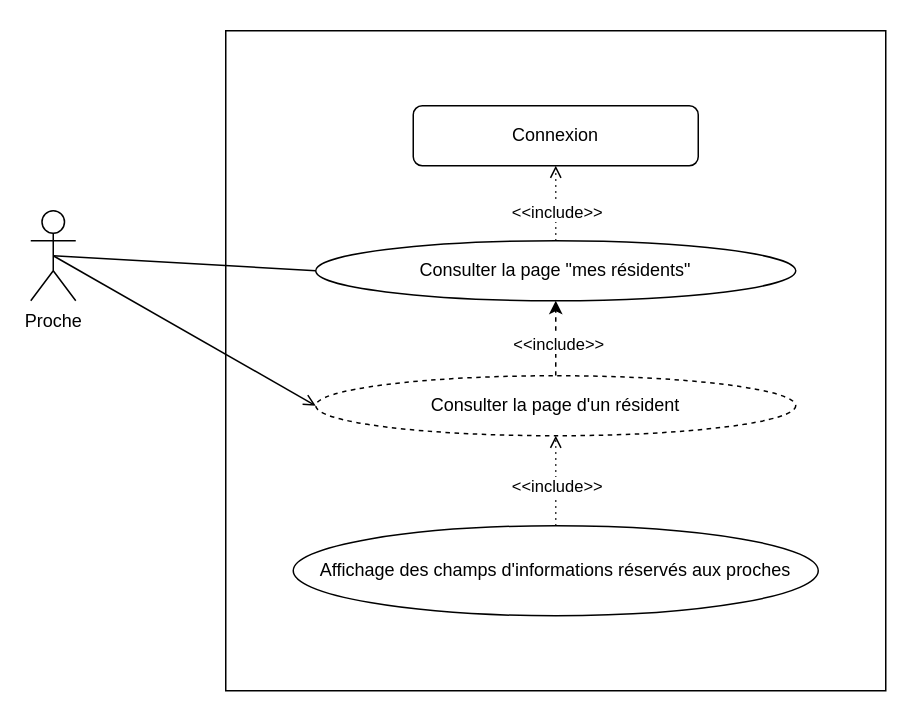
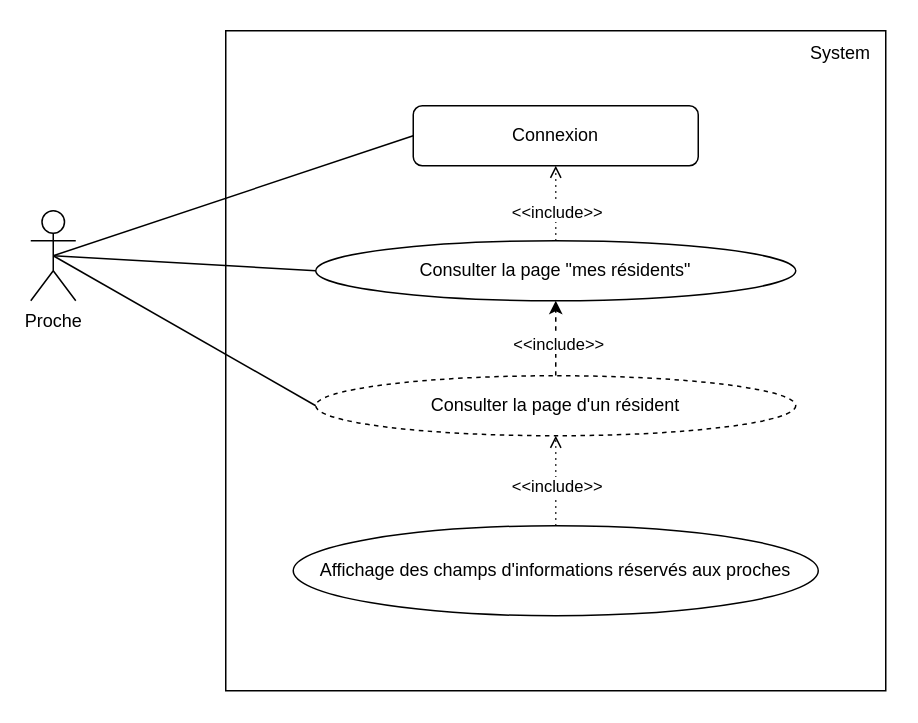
  <mxCell id="0" />
  <mxCell id="1" parent="0" />
  <mxCell id="2" value="" style="whiteSpace=wrap;html=1;aspect=fixed;" parent="1" vertex="1"><mxGeometry x="150" y="20" width="440" height="440" as="geometry" /></mxCell>
  <mxCell id="3" value="Proche" style="shape=umlActor;verticalLabelPosition=bottom;verticalAlign=top;html=1;outlineConnect=0;" parent="1" vertex="1"><mxGeometry x="20" y="140" width="30" height="60" as="geometry" /></mxCell>
+ <mxCell id="4" value="System" style="text;html=1;strokeColor=none;fillColor=none;align=center;verticalAlign=middle;whiteSpace=wrap;rounded=0;" parent="1" vertex="1"><mxGeometry x="530" y="20" width="60" height="30" as="geometry" /></mxCell>
  <mxCell id="5" value="Connexion" style="whiteSpace=wrap;html=1;rounded=1;" parent="1" vertex="1"><mxGeometry x="275" y="70" width="190" height="40" as="geometry" /></mxCell>
  <mxCell id="6" style="edgeStyle=orthogonalEdgeStyle;rounded=0;orthogonalLoop=1;jettySize=auto;html=1;exitX=0.5;exitY=0;exitDx=0;exitDy=0;entryX=0.5;entryY=1;entryDx=0;entryDy=0;dashed=1;" edge="1" parent="1" source="8" target="16"><mxGeometry relative="1" as="geometry" /></mxCell>
  <mxCell id="7" value="&amp;lt;&amp;lt;include&amp;gt;&amp;gt;" style="edgeLabel;html=1;align=center;verticalAlign=middle;resizable=0;points=[];" vertex="1" connectable="0" parent="6"><mxGeometry x="-0.136" y="-1" relative="1" as="geometry"><mxPoint as="offset" /></mxGeometry></mxCell>
  <mxCell id="8" value="Consulter la page d'un résident" style="ellipse;whiteSpace=wrap;html=1;dashed=1;" parent="1" vertex="1"><mxGeometry x="210" y="250" width="320" height="40" as="geometry" /></mxCell>
  <mxCell id="9" value="" style="endArrow=open;dashed=1;html=1;dashPattern=1 3;strokeWidth=1;rounded=0;startArrow=none;startFill=0;endFill=0;exitX=0.5;exitY=0;exitDx=0;exitDy=0;" parent="1" source="16" target="5" edge="1"><mxGeometry width="50" height="50" relative="1" as="geometry"><mxPoint x="370.01" y="160" as="sourcePoint" /><mxPoint x="370.01" y="110" as="targetPoint" /></mxGeometry></mxCell>
  <mxCell id="10" value="&amp;lt;&amp;lt;include&amp;gt;&amp;gt;" style="edgeLabel;html=1;align=center;verticalAlign=middle;resizable=0;points=[];" parent="9" vertex="1" connectable="0"><mxGeometry x="0.44" y="-2" relative="1" as="geometry"><mxPoint x="-2" y="16" as="offset" /></mxGeometry></mxCell>
  <mxCell id="11" value="Affichage des champs d'informations réservés aux proches" style="ellipse;whiteSpace=wrap;html=1;" parent="1" vertex="1"><mxGeometry x="195" y="350" width="350" height="60" as="geometry" /></mxCell>
  <mxCell id="12" value="" style="endArrow=open;dashed=1;html=1;dashPattern=1 3;strokeWidth=1;rounded=0;startArrow=none;startFill=0;endFill=0;exitX=0.5;exitY=0;exitDx=0;exitDy=0;entryX=0.5;entryY=1;entryDx=0;entryDy=0;" parent="1" source="11" target="8" edge="1"><mxGeometry width="50" height="50" relative="1" as="geometry"><mxPoint x="380" y="250" as="sourcePoint" /><mxPoint x="380" y="200" as="targetPoint" /></mxGeometry></mxCell>
  <mxCell id="13" value="&amp;lt;&amp;lt;include&amp;gt;&amp;gt;" style="edgeLabel;html=1;align=center;verticalAlign=middle;resizable=0;points=[];" parent="12" vertex="1" connectable="0"><mxGeometry x="0.44" y="-2" relative="1" as="geometry"><mxPoint x="-2" y="16" as="offset" /></mxGeometry></mxCell>
- <mxCell id="15" value="" style="endArrow=open;html=1;rounded=0;exitX=0.5;exitY=0.5;exitDx=0;exitDy=0;exitPerimeter=0;entryX=0;entryY=0.5;entryDx=0;entryDy=0;" parent="1" source="3" target="8" edge="1"><mxGeometry width="50" height="50" relative="1" as="geometry"><mxPoint x="330" y="180" as="sourcePoint" /><mxPoint x="380" y="130" as="targetPoint" /></mxGeometry></mxCell>
+ <mxCell id="14" value="" style="endArrow=none;html=1;rounded=0;exitX=0.5;exitY=0.5;exitDx=0;exitDy=0;exitPerimeter=0;entryX=0;entryY=0.5;entryDx=0;entryDy=0;" parent="1" source="3" target="5" edge="1"><mxGeometry width="50" height="50" relative="1" as="geometry"><mxPoint x="330" y="180" as="sourcePoint" /><mxPoint x="380" y="130" as="targetPoint" /></mxGeometry></mxCell>
+ <mxCell id="15" value="" style="endArrow=none;html=1;rounded=0;exitX=0.5;exitY=0.5;exitDx=0;exitDy=0;exitPerimeter=0;entryX=0;entryY=0.5;entryDx=0;entryDy=0;" parent="1" source="3" target="8" edge="1"><mxGeometry width="50" height="50" relative="1" as="geometry"><mxPoint x="330" y="180" as="sourcePoint" /><mxPoint x="380" y="130" as="targetPoint" /></mxGeometry></mxCell>
  <mxCell id="16" value="Consulter la page &quot;mes résidents&quot;" style="ellipse;whiteSpace=wrap;html=1;" vertex="1" parent="1"><mxGeometry x="210" y="160" width="320" height="40" as="geometry" /></mxCell>
  <mxCell id="17" value="" style="endArrow=none;html=1;rounded=0;exitX=0.5;exitY=0.5;exitDx=0;exitDy=0;exitPerimeter=0;entryX=0;entryY=0.5;entryDx=0;entryDy=0;" edge="1" parent="1" source="3" target="16"><mxGeometry width="50" height="50" relative="1" as="geometry"><mxPoint x="45" y="180" as="sourcePoint" /><mxPoint x="285" y="100" as="targetPoint" /></mxGeometry></mxCell>
